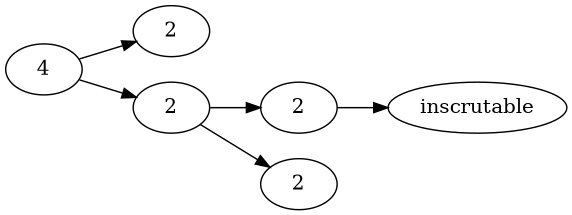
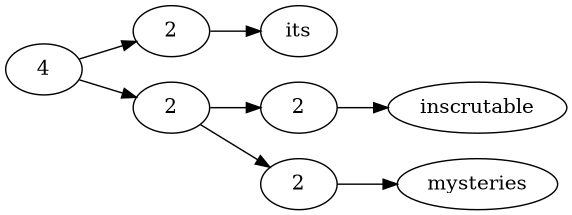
  digraph {
    rankdir=LR
    n1 [label=4]
    n2 [label=2]
    n3 [label=2]
+   n4 [label=its]
    n5 [label=2]
    n6 [label=2]
    n7 [label=inscrutable]
+   n8 [label=mysteries]
    n1 -> n2
    n1 -> n3
+   n2 -> n4
    n3 -> n5
    n3 -> n6
    n5 -> n7
+   n6 -> n8
  }
